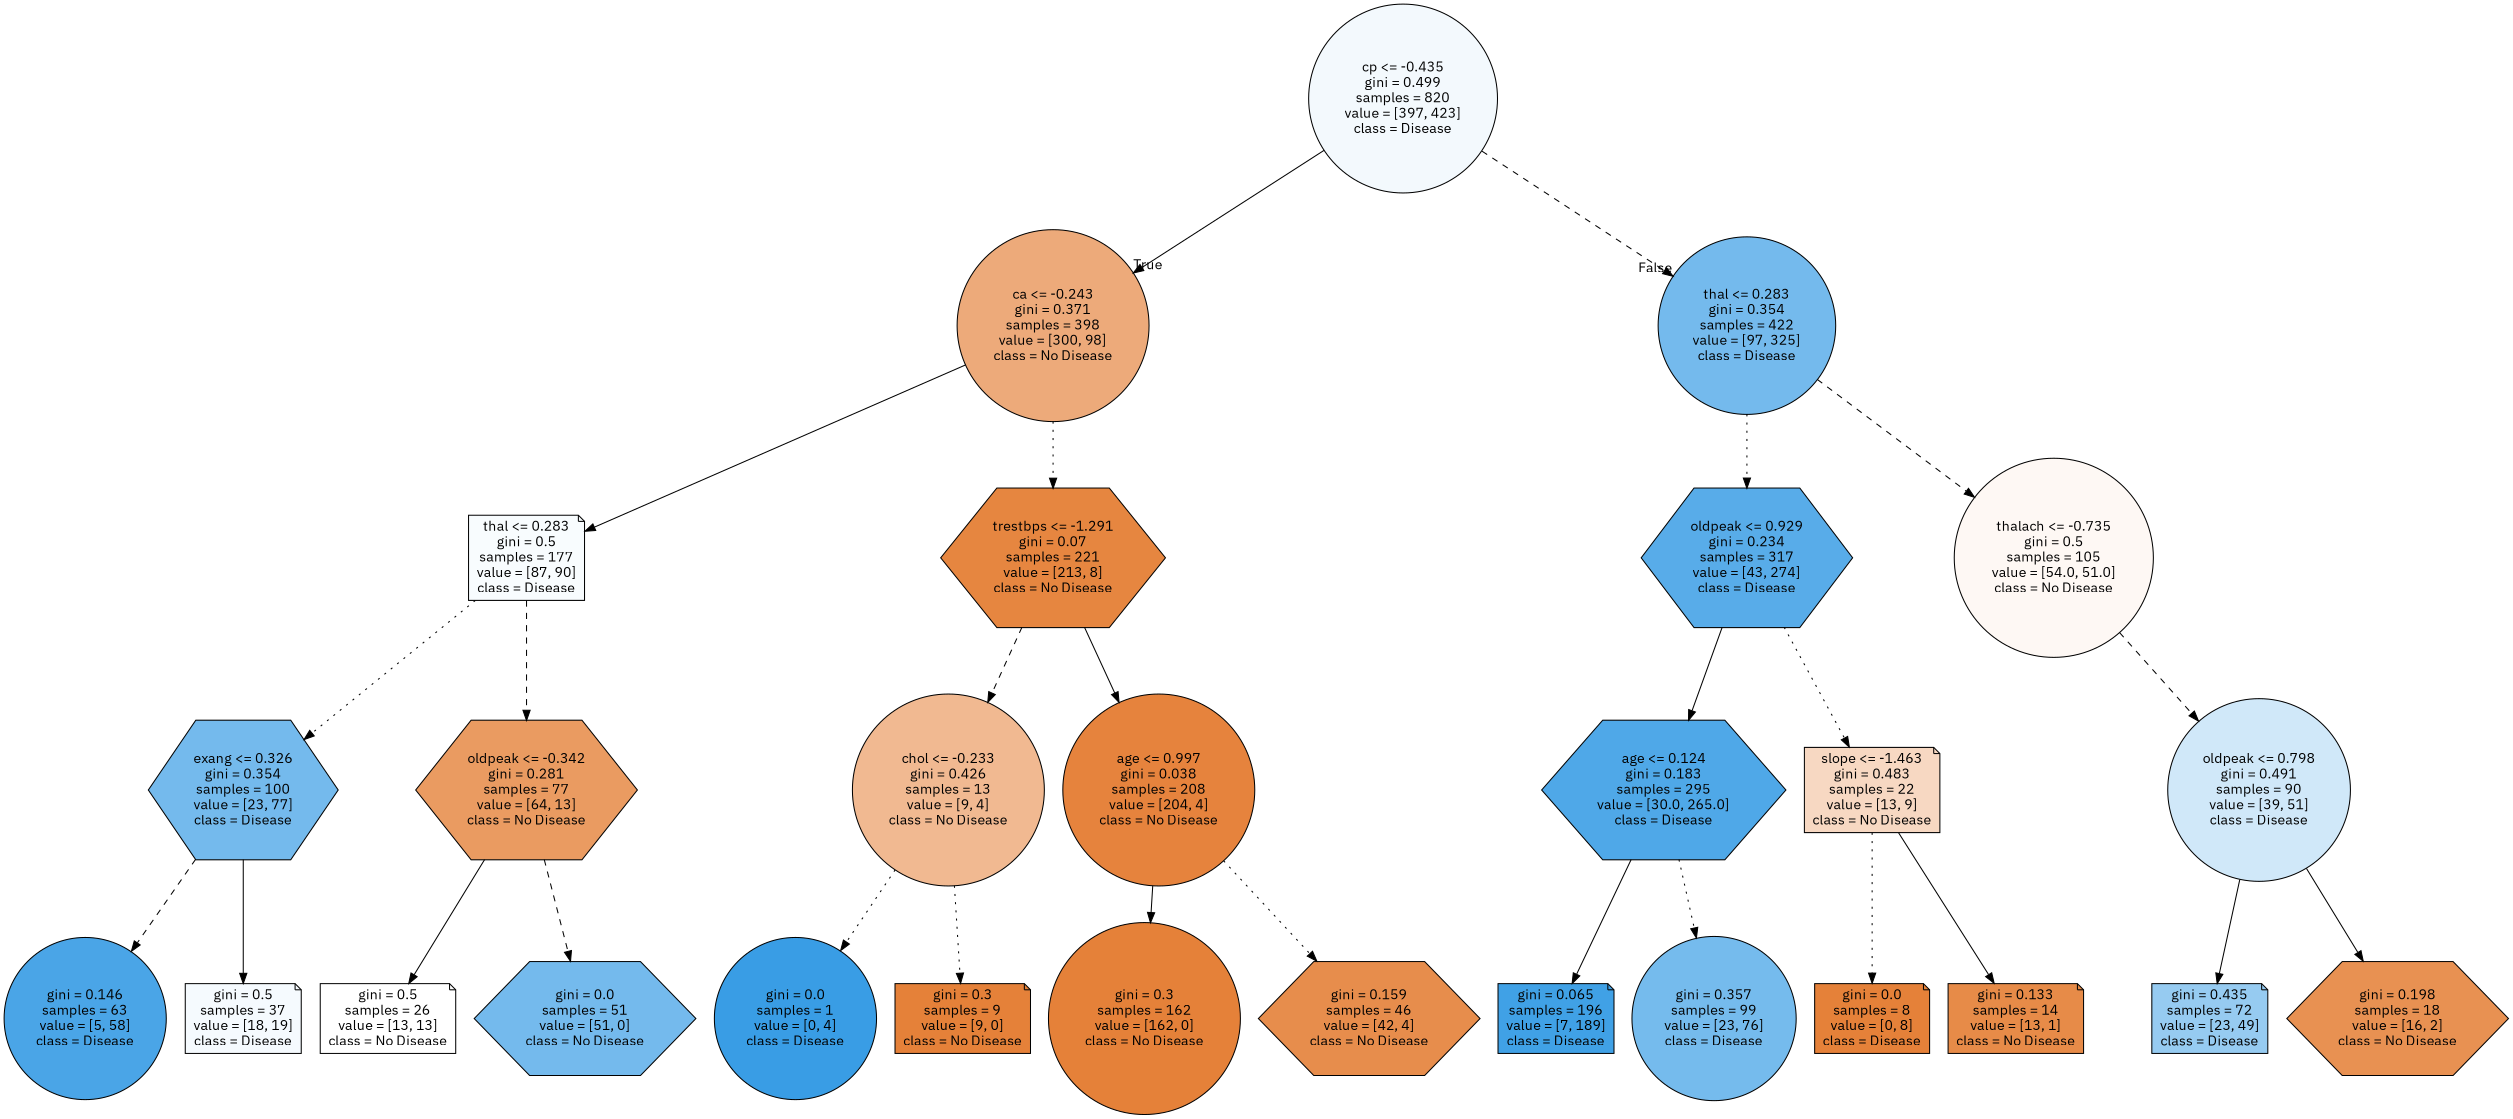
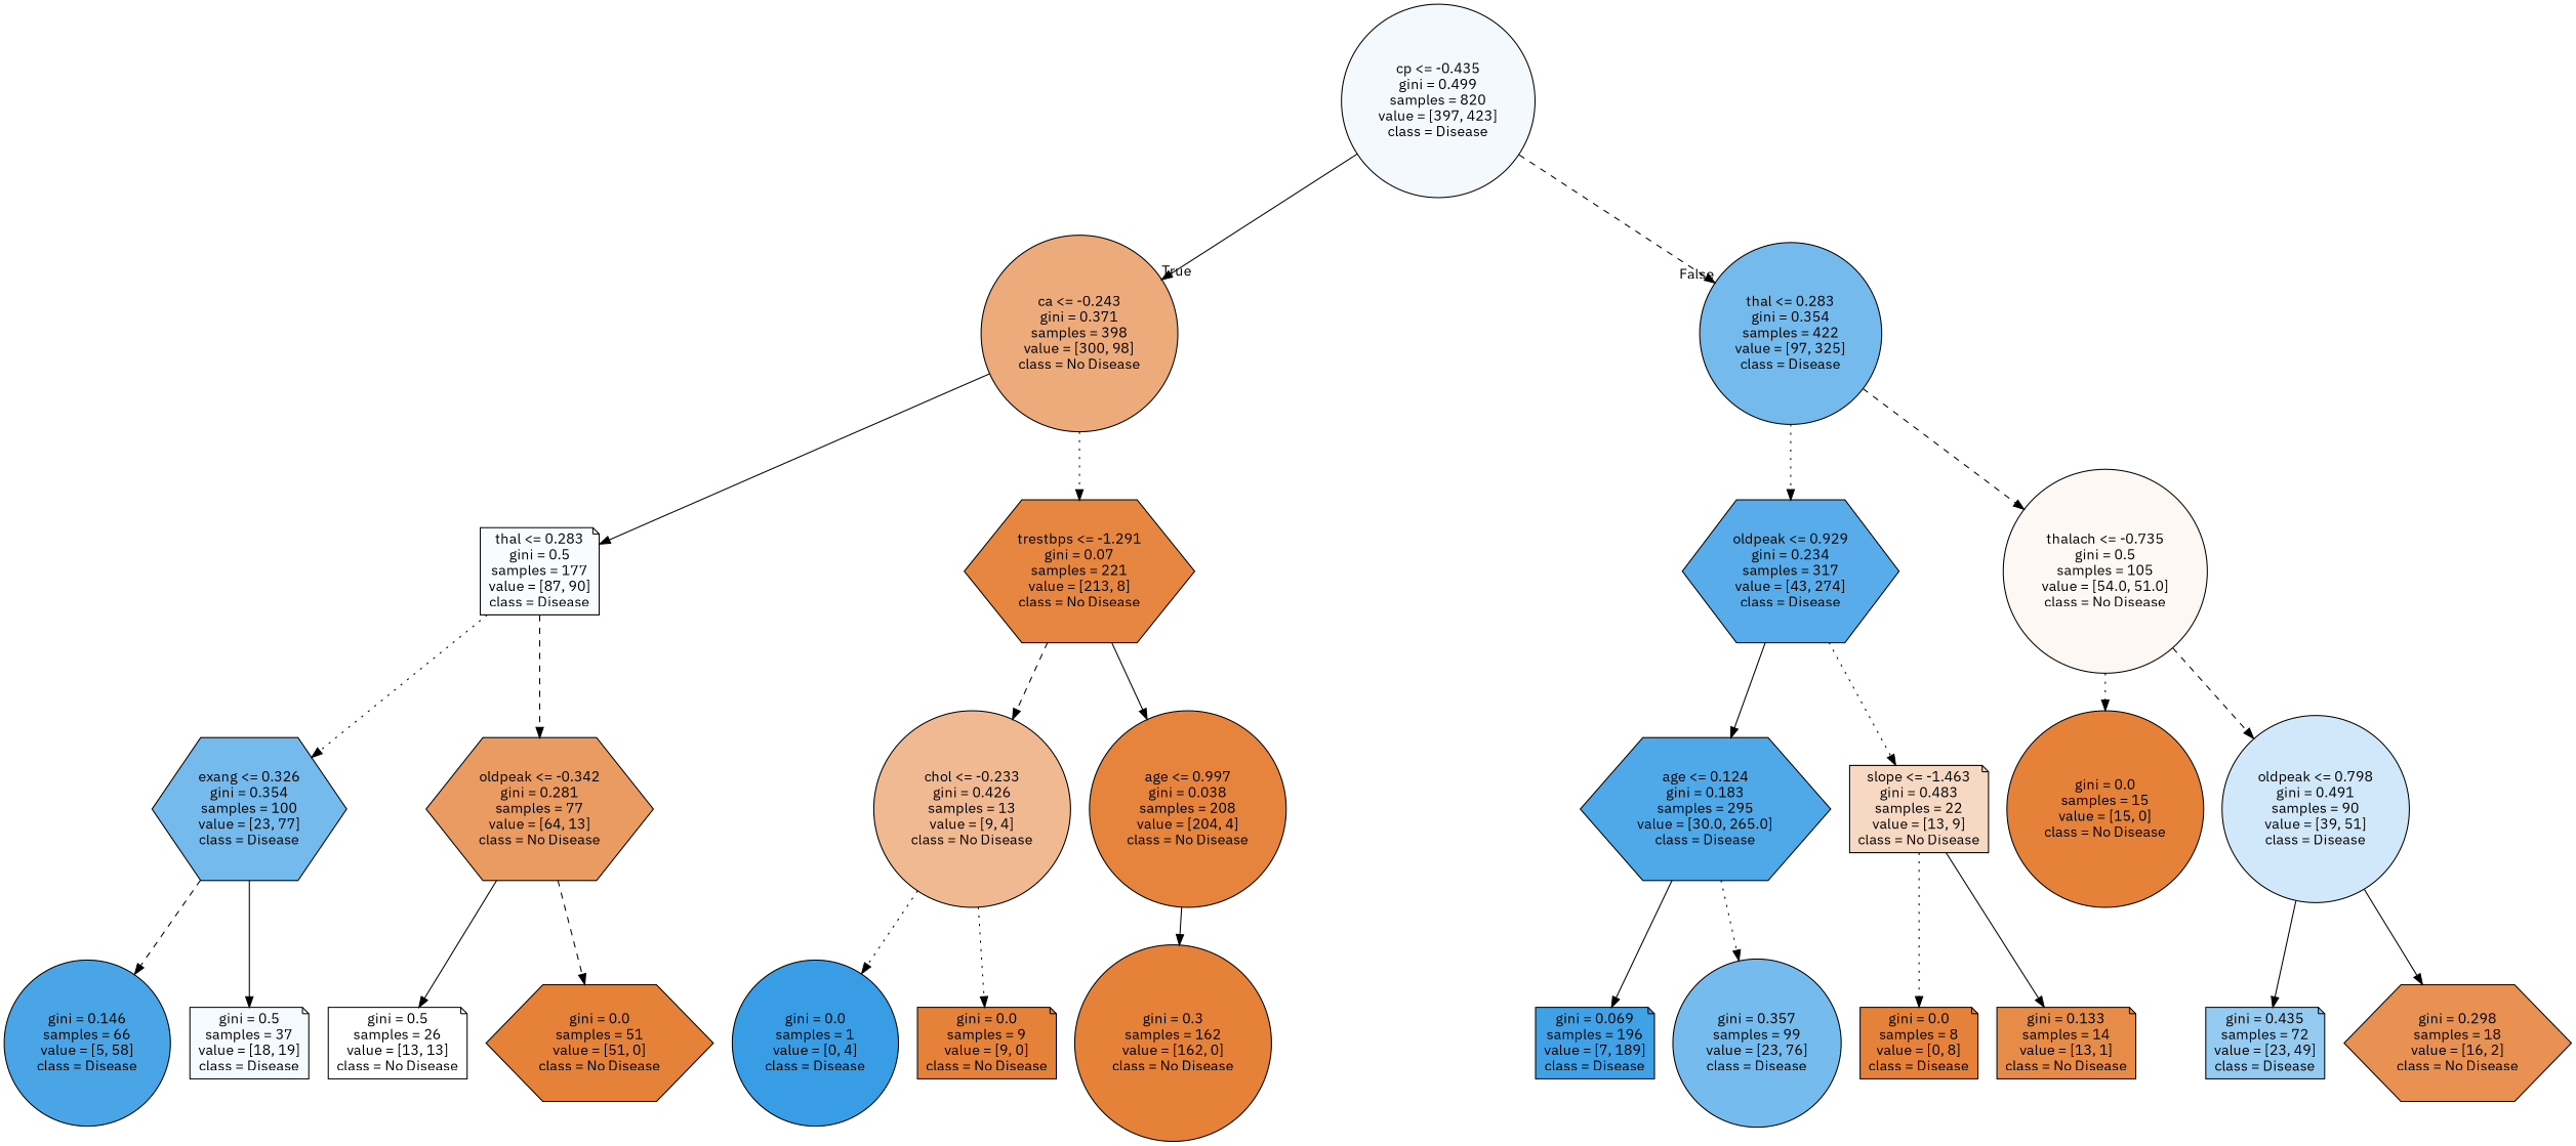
  digraph {
    fontname="IBM Plex Sans"
    node [color=black fillcolor="#e58139" fontname="IBM Plex Sans" shape=circle style=filled]
    edge [fontname="IBM Plex Sans" style=solid]
    n1 [fillcolor="#f3f9fd" label="cp <= -0.435\ngini = 0.499\nsamples = 820\nvalue = [397, 423]\nclass = Disease"]
    n2 [fillcolor="#edaa7a" label="ca <= -0.243\ngini = 0.371\nsamples = 398\nvalue = [300, 98]\nclass = No Disease"]
    n3 [fillcolor="#74baed" label="thal <= 0.283\ngini = 0.354\nsamples = 422\nvalue = [97, 325]\nclass = Disease"]
    n4 [fillcolor="#f8fcfe" label="thal <= 0.283\ngini = 0.5\nsamples = 177\nvalue = [87, 90]\nclass = Disease" shape=note]
    n5 [fillcolor="#e68640" label="trestbps <= -1.291\ngini = 0.07\nsamples = 221\nvalue = [213, 8]\nclass = No Disease" shape=hexagon]
    n6 [fillcolor="#58ace9" label="oldpeak <= 0.929\ngini = 0.234\nsamples = 317\nvalue = [43, 274]\nclass = Disease" shape=hexagon]
    n7 [fillcolor="#fef8f4" label="thalach <= -0.735\ngini = 0.5\nsamples = 105\nvalue = [54.0, 51.0]\nclass = No Disease"]
    n8 [fillcolor="#74baed" label="exang <= 0.326\ngini = 0.354\nsamples = 100\nvalue = [23, 77]\nclass = Disease" shape=hexagon]
    n9 [fillcolor="#ea9b61" label="oldpeak <= -0.342\ngini = 0.281\nsamples = 77\nvalue = [64, 13]\nclass = No Disease" shape=hexagon]
    n10 [fillcolor="#f1b991" label="chol <= -0.233\ngini = 0.426\nsamples = 13\nvalue = [9, 4]\nclass = No Disease"]
    n11 [fillcolor="#e6833d" label="age <= 0.997\ngini = 0.038\nsamples = 208\nvalue = [204, 4]\nclass = No Disease"]
-   n12 [fillcolor="#4aa5e7" label="gini = 0.146\nsamples = 63\nvalue = [5, 58]\nclass = Disease"]
+   n12 [fillcolor="#4aa5e7" label="gini = 0.146\nsamples = 66\nvalue = [5, 58]\nclass = Disease"]
    n13 [fillcolor="#f5fafe" label="gini = 0.5\nsamples = 37\nvalue = [18, 19]\nclass = Disease" shape=note]
    n14 [fillcolor="#ffffff" label="gini = 0.5\nsamples = 26\nvalue = [13, 13]\nclass = No Disease" shape=note]
-   n15 [fillcolor="#74baed" label="gini = 0.0\nsamples = 51\nvalue = [51, 0]\nclass = No Disease" shape=hexagon]
+   n15 [label="gini = 0.0\nsamples = 51\nvalue = [51, 0]\nclass = No Disease" shape=hexagon]
    n16 [fillcolor="#399de5" label="gini = 0.0\nsamples = 1\nvalue = [0, 4]\nclass = Disease"]
-   n17 [label="gini = 0.3\nsamples = 9\nvalue = [9, 0]\nclass = No Disease" shape=note]
+   n17 [label="gini = 0.0\nsamples = 9\nvalue = [9, 0]\nclass = No Disease" shape=note]
    n18 [label="gini = 0.3\nsamples = 162\nvalue = [162, 0]\nclass = No Disease"]
-   n19 [fillcolor="#e78d4c" label="gini = 0.159\nsamples = 46\nvalue = [42, 4]\nclass = No Disease" shape=hexagon]
    n20 [fillcolor="#4fa8e8" label="age <= 0.124\ngini = 0.183\nsamples = 295\nvalue = [30.0, 265.0]\nclass = Disease" shape=hexagon]
    n21 [fillcolor="#f7d8c2" label="slope <= -1.463\ngini = 0.483\nsamples = 22\nvalue = [13, 9]\nclass = No Disease" shape=note]
+   n22 [label="gini = 0.0\nsamples = 15\nvalue = [15, 0]\nclass = No Disease"]
    n23 [fillcolor="#d0e8f9" label="oldpeak <= 0.798\ngini = 0.491\nsamples = 90\nvalue = [39, 51]\nclass = Disease"]
-   n24 [fillcolor="#40a1e6" label="gini = 0.065\nsamples = 196\nvalue = [7, 189]\nclass = Disease" shape=note]
+   n24 [fillcolor="#40a1e6" label="gini = 0.069\nsamples = 196\nvalue = [7, 189]\nclass = Disease" shape=note]
    n25 [fillcolor="#75bbed" label="gini = 0.357\nsamples = 99\nvalue = [23, 76]\nclass = Disease"]
    n26 [label="gini = 0.0\nsamples = 8\nvalue = [0, 8]\nclass = Disease" shape=note]
    n27 [fillcolor="#e78b48" label="gini = 0.133\nsamples = 14\nvalue = [13, 1]\nclass = No Disease" shape=note]
    n28 [fillcolor="#96cbf1" label="gini = 0.435\nsamples = 72\nvalue = [23, 49]\nclass = Disease" shape=note]
-   n29 [fillcolor="#e89152" label="gini = 0.198\nsamples = 18\nvalue = [16, 2]\nclass = No Disease" shape=hexagon]
+   n29 [fillcolor="#e89152" label="gini = 0.298\nsamples = 18\nvalue = [16, 2]\nclass = No Disease" shape=hexagon]
    n1 -> n2 [headlabel=True labelangle=45 labeldistance=2.5]
    n1 -> n3 [headlabel=False labelangle=-45 labeldistance=2.5 style=dashed]
    n2 -> n4
    n2 -> n5 [style=dotted]
    n3 -> n6 [style=dotted]
    n3 -> n7 [style=dashed]
    n4 -> n8 [style=dotted]
    n4 -> n9 [style=dashed]
    n5 -> n10 [style=dashed]
    n5 -> n11
    n6 -> n20
    n6 -> n21 [style=dotted]
+   n7 -> n22 [style=dotted]
    n7 -> n23 [style=dashed]
    n8 -> n12 [style=dashed]
    n8 -> n13
    n9 -> n14
    n9 -> n15 [style=dashed]
    n10 -> n16 [style=dotted]
    n10 -> n17 [style=dotted]
    n11 -> n18
-   n11 -> n19 [style=dotted]
    n20 -> n24
    n20 -> n25 [style=dotted]
    n21 -> n26 [style=dotted]
    n21 -> n27
    n23 -> n28
    n23 -> n29
  }
